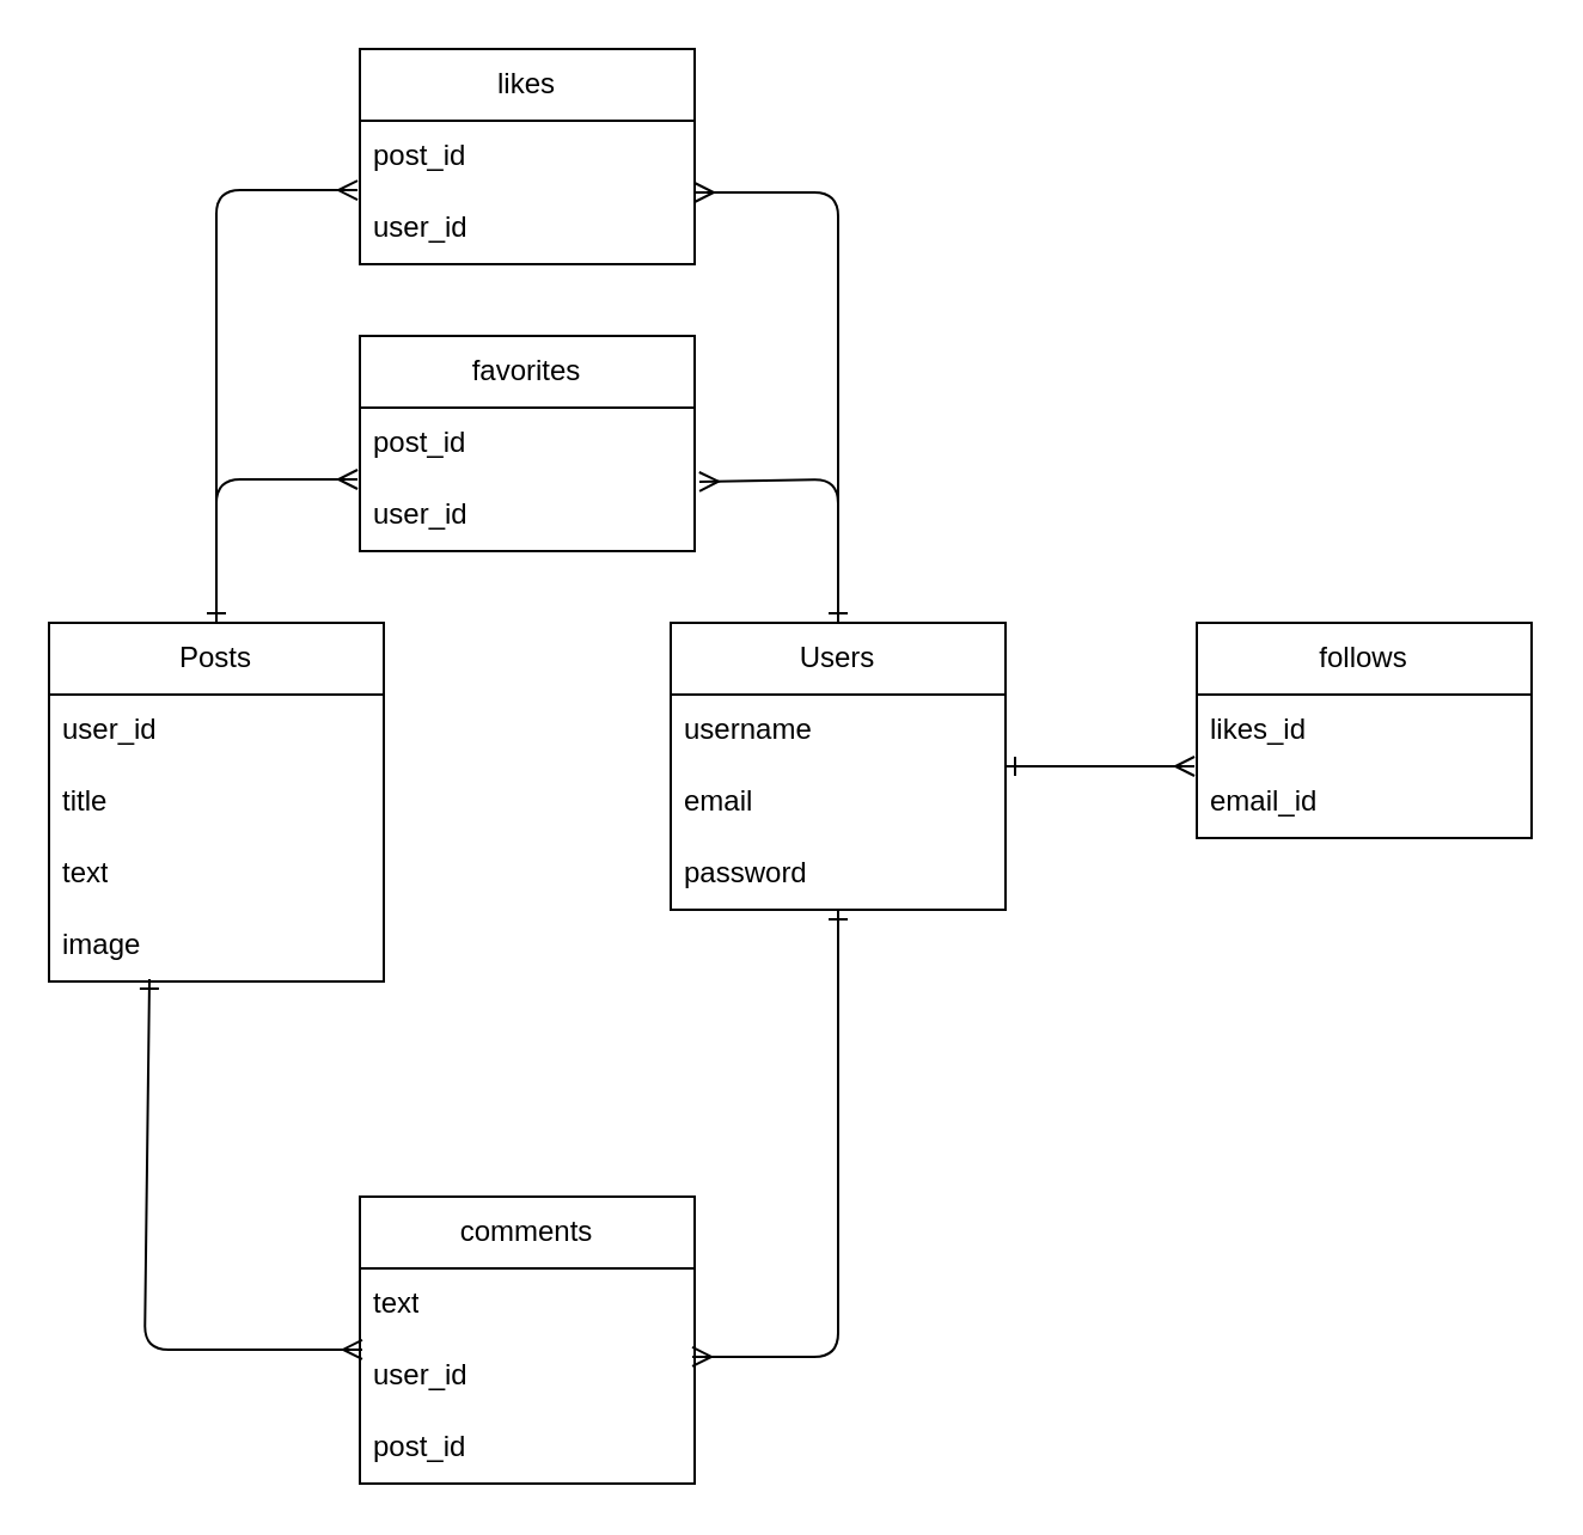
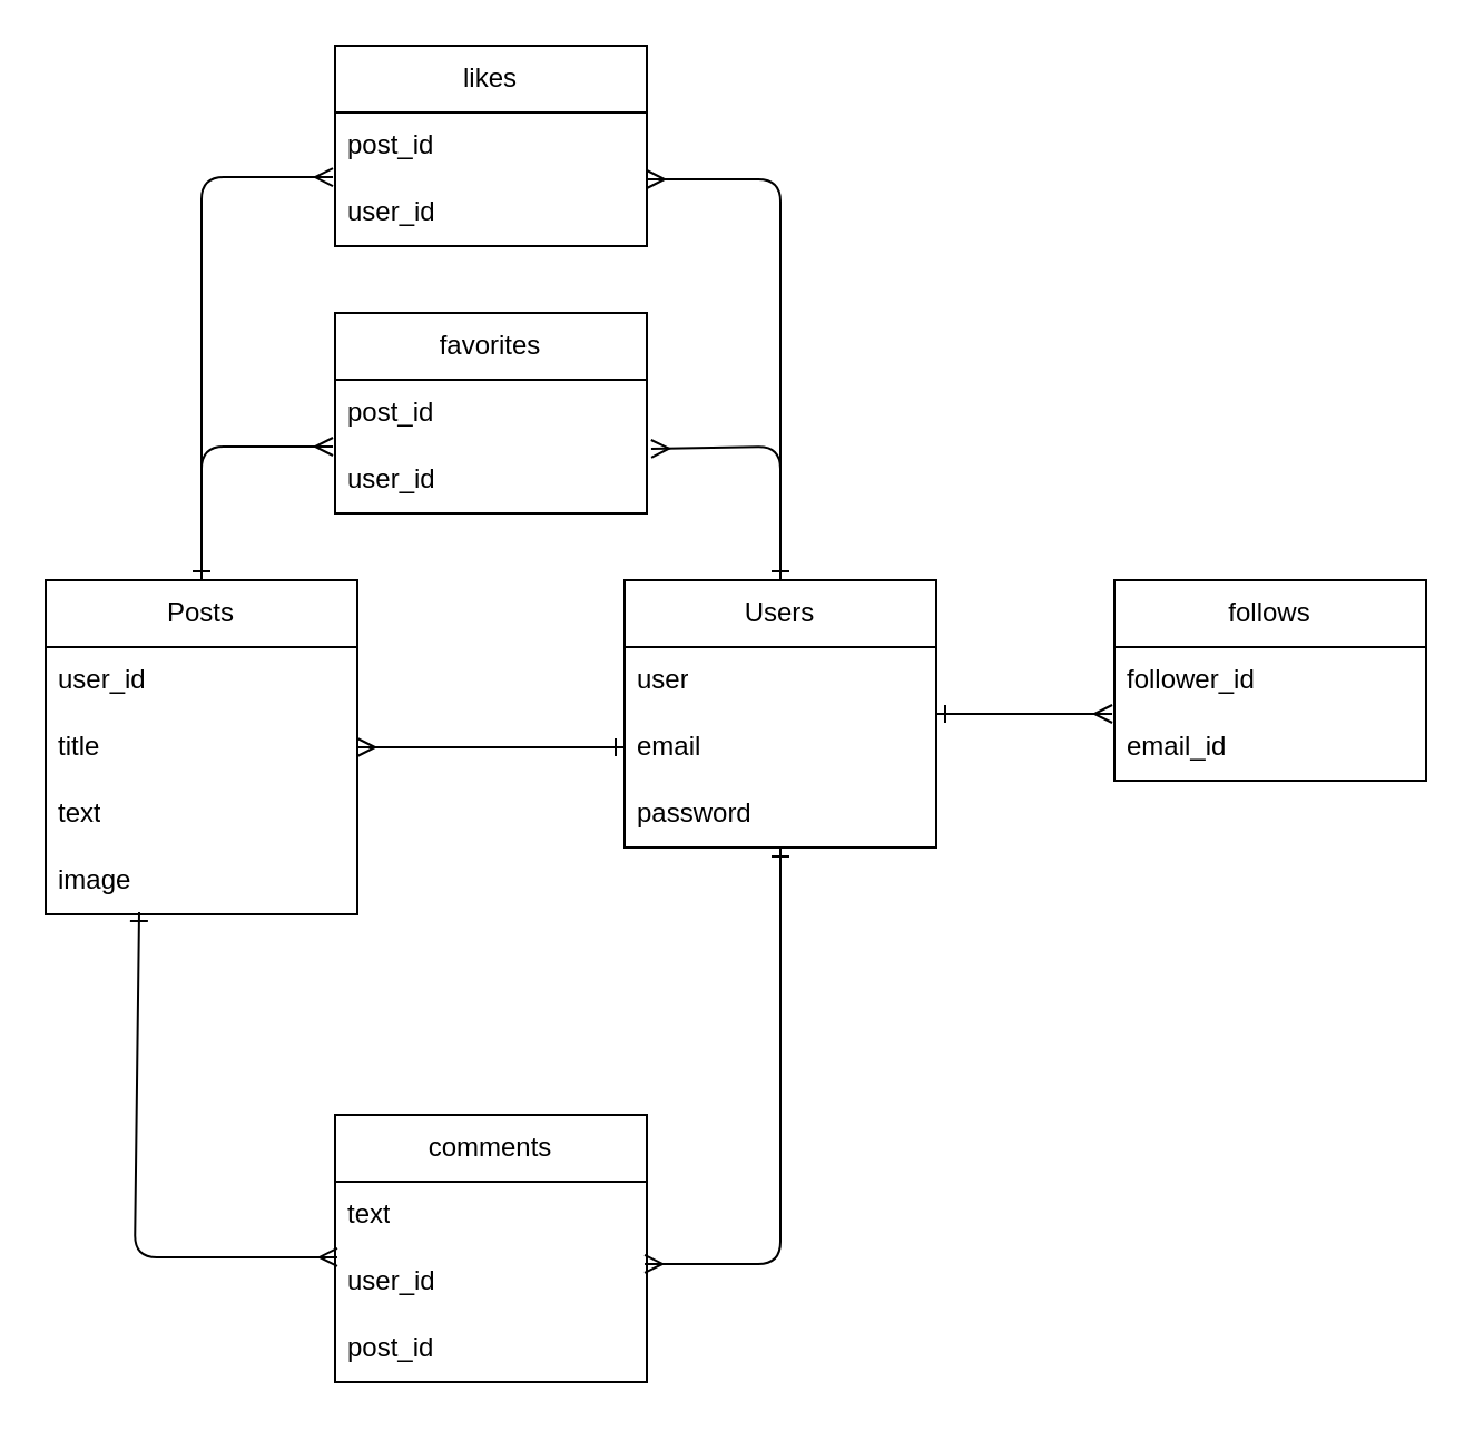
  <mxCell id="0" />
  <mxCell id="1" parent="0" />
  <mxCell id="2" value="Users" style="swimlane;fontStyle=0;childLayout=stackLayout;horizontal=1;startSize=30;horizontalStack=0;resizeParent=1;resizeParentMax=0;resizeLast=0;collapsible=1;marginBottom=0;whiteSpace=wrap;html=1;" parent="1" vertex="1"><mxGeometry x="280" y="260" width="140" height="120" as="geometry" /></mxCell>
- <mxCell id="3" value="username" style="text;strokeColor=none;fillColor=none;align=left;verticalAlign=middle;spacingLeft=4;spacingRight=4;overflow=hidden;points=[[0,0.5],[1,0.5]];portConstraint=eastwest;rotatable=0;whiteSpace=wrap;html=1;" parent="2" vertex="1"><mxGeometry y="30" width="140" height="30" as="geometry" /></mxCell>
+ <mxCell id="3" value="user" style="text;strokeColor=none;fillColor=none;align=left;verticalAlign=middle;spacingLeft=4;spacingRight=4;overflow=hidden;points=[[0,0.5],[1,0.5]];portConstraint=eastwest;rotatable=0;whiteSpace=wrap;html=1;" parent="2" vertex="1"><mxGeometry y="30" width="140" height="30" as="geometry" /></mxCell>
  <mxCell id="4" value="email" style="text;strokeColor=none;fillColor=none;align=left;verticalAlign=middle;spacingLeft=4;spacingRight=4;overflow=hidden;points=[[0,0.5],[1,0.5]];portConstraint=eastwest;rotatable=0;whiteSpace=wrap;html=1;" parent="2" vertex="1"><mxGeometry y="60" width="140" height="30" as="geometry" /></mxCell>
  <mxCell id="5" value="password" style="text;strokeColor=none;fillColor=none;align=left;verticalAlign=middle;spacingLeft=4;spacingRight=4;overflow=hidden;points=[[0,0.5],[1,0.5]];portConstraint=eastwest;rotatable=0;whiteSpace=wrap;html=1;" parent="2" vertex="1"><mxGeometry y="90" width="140" height="30" as="geometry" /></mxCell>
  <mxCell id="6" value="Posts" style="swimlane;fontStyle=0;childLayout=stackLayout;horizontal=1;startSize=30;horizontalStack=0;resizeParent=1;resizeParentMax=0;resizeLast=0;collapsible=1;marginBottom=0;whiteSpace=wrap;html=1;" parent="1" vertex="1"><mxGeometry x="20" y="260" width="140" height="150" as="geometry" /></mxCell>
  <mxCell id="7" value="user_id" style="text;strokeColor=none;fillColor=none;align=left;verticalAlign=middle;spacingLeft=4;spacingRight=4;overflow=hidden;points=[[0,0.5],[1,0.5]];portConstraint=eastwest;rotatable=0;whiteSpace=wrap;html=1;" parent="6" vertex="1"><mxGeometry y="30" width="140" height="30" as="geometry" /></mxCell>
  <mxCell id="8" value="title" style="text;strokeColor=none;fillColor=none;align=left;verticalAlign=middle;spacingLeft=4;spacingRight=4;overflow=hidden;points=[[0,0.5],[1,0.5]];portConstraint=eastwest;rotatable=0;whiteSpace=wrap;html=1;" parent="6" vertex="1"><mxGeometry y="60" width="140" height="30" as="geometry" /></mxCell>
  <mxCell id="9" value="text" style="text;strokeColor=none;fillColor=none;align=left;verticalAlign=middle;spacingLeft=4;spacingRight=4;overflow=hidden;points=[[0,0.5],[1,0.5]];portConstraint=eastwest;rotatable=0;whiteSpace=wrap;html=1;" parent="6" vertex="1"><mxGeometry y="90" width="140" height="30" as="geometry" /></mxCell>
  <mxCell id="10" value="image" style="text;strokeColor=none;fillColor=none;align=left;verticalAlign=middle;spacingLeft=4;spacingRight=4;overflow=hidden;points=[[0,0.5],[1,0.5]];portConstraint=eastwest;rotatable=0;whiteSpace=wrap;html=1;" parent="6" vertex="1"><mxGeometry y="120" width="140" height="30" as="geometry" /></mxCell>
  <mxCell id="11" value="comments" style="swimlane;fontStyle=0;childLayout=stackLayout;horizontal=1;startSize=30;horizontalStack=0;resizeParent=1;resizeParentMax=0;resizeLast=0;collapsible=1;marginBottom=0;whiteSpace=wrap;html=1;" parent="1" vertex="1"><mxGeometry x="150" y="500" width="140" height="120" as="geometry" /></mxCell>
  <mxCell id="12" value="text" style="text;strokeColor=none;fillColor=none;align=left;verticalAlign=middle;spacingLeft=4;spacingRight=4;overflow=hidden;points=[[0,0.5],[1,0.5]];portConstraint=eastwest;rotatable=0;whiteSpace=wrap;html=1;" parent="11" vertex="1"><mxGeometry y="30" width="140" height="30" as="geometry" /></mxCell>
  <mxCell id="13" value="user_id" style="text;strokeColor=none;fillColor=none;align=left;verticalAlign=middle;spacingLeft=4;spacingRight=4;overflow=hidden;points=[[0,0.5],[1,0.5]];portConstraint=eastwest;rotatable=0;whiteSpace=wrap;html=1;" parent="11" vertex="1"><mxGeometry y="60" width="140" height="30" as="geometry" /></mxCell>
  <mxCell id="14" value="post_id" style="text;strokeColor=none;fillColor=none;align=left;verticalAlign=middle;spacingLeft=4;spacingRight=4;overflow=hidden;points=[[0,0.5],[1,0.5]];portConstraint=eastwest;rotatable=0;whiteSpace=wrap;html=1;" parent="11" vertex="1"><mxGeometry y="90" width="140" height="30" as="geometry" /></mxCell>
  <mxCell id="15" value="follows" style="swimlane;fontStyle=0;childLayout=stackLayout;horizontal=1;startSize=30;horizontalStack=0;resizeParent=1;resizeParentMax=0;resizeLast=0;collapsible=1;marginBottom=0;whiteSpace=wrap;html=1;" parent="1" vertex="1"><mxGeometry x="500" y="260" width="140" height="90" as="geometry" /></mxCell>
- <mxCell id="16" value="likes_id" style="text;strokeColor=none;fillColor=none;align=left;verticalAlign=middle;spacingLeft=4;spacingRight=4;overflow=hidden;points=[[0,0.5],[1,0.5]];portConstraint=eastwest;rotatable=0;whiteSpace=wrap;html=1;" parent="15" vertex="1"><mxGeometry y="30" width="140" height="30" as="geometry" /></mxCell>
+ <mxCell id="16" value="follower_id" style="text;strokeColor=none;fillColor=none;align=left;verticalAlign=middle;spacingLeft=4;spacingRight=4;overflow=hidden;points=[[0,0.5],[1,0.5]];portConstraint=eastwest;rotatable=0;whiteSpace=wrap;html=1;" parent="15" vertex="1"><mxGeometry y="30" width="140" height="30" as="geometry" /></mxCell>
  <mxCell id="17" value="email_id" style="text;strokeColor=none;fillColor=none;align=left;verticalAlign=middle;spacingLeft=4;spacingRight=4;overflow=hidden;points=[[0,0.5],[1,0.5]];portConstraint=eastwest;rotatable=0;whiteSpace=wrap;html=1;" parent="15" vertex="1"><mxGeometry y="60" width="140" height="30" as="geometry" /></mxCell>
  <mxCell id="18" value="favorites" style="swimlane;fontStyle=0;childLayout=stackLayout;horizontal=1;startSize=30;horizontalStack=0;resizeParent=1;resizeParentMax=0;resizeLast=0;collapsible=1;marginBottom=0;whiteSpace=wrap;html=1;" parent="1" vertex="1"><mxGeometry x="150" y="140" width="140" height="90" as="geometry" /></mxCell>
  <mxCell id="19" value="post_id" style="text;strokeColor=none;fillColor=none;align=left;verticalAlign=middle;spacingLeft=4;spacingRight=4;overflow=hidden;points=[[0,0.5],[1,0.5]];portConstraint=eastwest;rotatable=0;whiteSpace=wrap;html=1;" parent="18" vertex="1"><mxGeometry y="30" width="140" height="30" as="geometry" /></mxCell>
  <mxCell id="20" value="user_id" style="text;strokeColor=none;fillColor=none;align=left;verticalAlign=middle;spacingLeft=4;spacingRight=4;overflow=hidden;points=[[0,0.5],[1,0.5]];portConstraint=eastwest;rotatable=0;whiteSpace=wrap;html=1;" parent="18" vertex="1"><mxGeometry y="60" width="140" height="30" as="geometry" /></mxCell>
  <mxCell id="21" value="likes" style="swimlane;fontStyle=0;childLayout=stackLayout;horizontal=1;startSize=30;horizontalStack=0;resizeParent=1;resizeParentMax=0;resizeLast=0;collapsible=1;marginBottom=0;whiteSpace=wrap;html=1;" parent="1" vertex="1"><mxGeometry x="150" y="20" width="140" height="90" as="geometry" /></mxCell>
  <mxCell id="22" value="post_id" style="text;strokeColor=none;fillColor=none;align=left;verticalAlign=middle;spacingLeft=4;spacingRight=4;overflow=hidden;points=[[0,0.5],[1,0.5]];portConstraint=eastwest;rotatable=0;whiteSpace=wrap;html=1;" parent="21" vertex="1"><mxGeometry y="30" width="140" height="30" as="geometry" /></mxCell>
  <mxCell id="23" value="user_id" style="text;strokeColor=none;fillColor=none;align=left;verticalAlign=middle;spacingLeft=4;spacingRight=4;overflow=hidden;points=[[0,0.5],[1,0.5]];portConstraint=eastwest;rotatable=0;whiteSpace=wrap;html=1;" parent="21" vertex="1"><mxGeometry y="60" width="140" height="30" as="geometry" /></mxCell>
+ <mxCell id="24" style="edgeStyle=none;html=1;exitX=0;exitY=0.5;exitDx=0;exitDy=0;entryX=1;entryY=0.5;entryDx=0;entryDy=0;endArrow=ERmany;endFill=0;startArrow=ERone;startFill=0;" parent="1" source="4" target="8" edge="1"><mxGeometry relative="1" as="geometry" /></mxCell>
  <mxCell id="25" value="" style="endArrow=ERmany;html=1;endFill=0;startArrow=ERone;startFill=0;entryX=0.007;entryY=0.133;entryDx=0;entryDy=0;entryPerimeter=0;exitX=0.3;exitY=0.967;exitDx=0;exitDy=0;exitPerimeter=0;" parent="1" source="10" target="13" edge="1"><mxGeometry width="50" height="50" relative="1" as="geometry"><mxPoint x="80" y="410" as="sourcePoint" /><mxPoint x="134" y="560" as="targetPoint" /><Array as="points"><mxPoint x="60" y="564" /></Array></mxGeometry></mxCell>
  <mxCell id="26" value="" style="endArrow=ERmany;html=1;entryX=0.993;entryY=0.233;entryDx=0;entryDy=0;entryPerimeter=0;endFill=0;startArrow=ERone;startFill=0;" parent="1" source="5" target="13" edge="1"><mxGeometry width="50" height="50" relative="1" as="geometry"><mxPoint x="353" y="380" as="sourcePoint" /><mxPoint x="353" y="570" as="targetPoint" /><Array as="points"><mxPoint x="350" y="567" /></Array></mxGeometry></mxCell>
  <mxCell id="27" value="" style="endArrow=ERmany;html=1;entryX=-0.007;entryY=1;entryDx=0;entryDy=0;entryPerimeter=0;endFill=0;startArrow=ERone;startFill=0;" parent="1" target="16" edge="1"><mxGeometry width="50" height="50" relative="1" as="geometry"><mxPoint x="420" y="320" as="sourcePoint" /><mxPoint x="470" y="270" as="targetPoint" /></mxGeometry></mxCell>
  <mxCell id="28" value="" style="endArrow=ERmany;html=1;entryX=-0.007;entryY=0;entryDx=0;entryDy=0;exitX=0.5;exitY=0;exitDx=0;exitDy=0;entryPerimeter=0;endFill=0;startArrow=ERone;startFill=0;" parent="1" source="6" target="20" edge="1"><mxGeometry width="50" height="50" relative="1" as="geometry"><mxPoint x="70" y="260" as="sourcePoint" /><mxPoint x="120" y="210" as="targetPoint" /><Array as="points"><mxPoint x="90" y="200" /></Array></mxGeometry></mxCell>
  <mxCell id="29" value="" style="endArrow=ERmany;html=1;entryX=1.014;entryY=0.033;entryDx=0;entryDy=0;entryPerimeter=0;exitX=0.5;exitY=0;exitDx=0;exitDy=0;endFill=0;startArrow=ERone;startFill=0;" parent="1" source="2" target="20" edge="1"><mxGeometry width="50" height="50" relative="1" as="geometry"><mxPoint x="350" y="260" as="sourcePoint" /><mxPoint x="400" y="210" as="targetPoint" /><Array as="points"><mxPoint x="350" y="200" /></Array></mxGeometry></mxCell>
  <mxCell id="30" value="" style="endArrow=ERmany;html=1;exitX=0.5;exitY=0;exitDx=0;exitDy=0;entryX=-0.007;entryY=-0.033;entryDx=0;entryDy=0;entryPerimeter=0;endFill=0;startArrow=ERone;startFill=0;" parent="1" source="6" target="23" edge="1"><mxGeometry width="50" height="50" relative="1" as="geometry"><mxPoint x="250" y="170" as="sourcePoint" /><mxPoint x="70" y="80" as="targetPoint" /><Array as="points"><mxPoint x="90" y="79" /></Array></mxGeometry></mxCell>
  <mxCell id="31" value="" style="endArrow=ERmany;html=1;exitX=0.5;exitY=0;exitDx=0;exitDy=0;entryX=1;entryY=0;entryDx=0;entryDy=0;entryPerimeter=0;endFill=0;startArrow=ERone;startFill=0;" parent="1" source="2" target="23" edge="1"><mxGeometry width="50" height="50" relative="1" as="geometry"><mxPoint x="250" y="170" as="sourcePoint" /><mxPoint x="300" y="120" as="targetPoint" /><Array as="points"><mxPoint x="350" y="80" /></Array></mxGeometry></mxCell>
